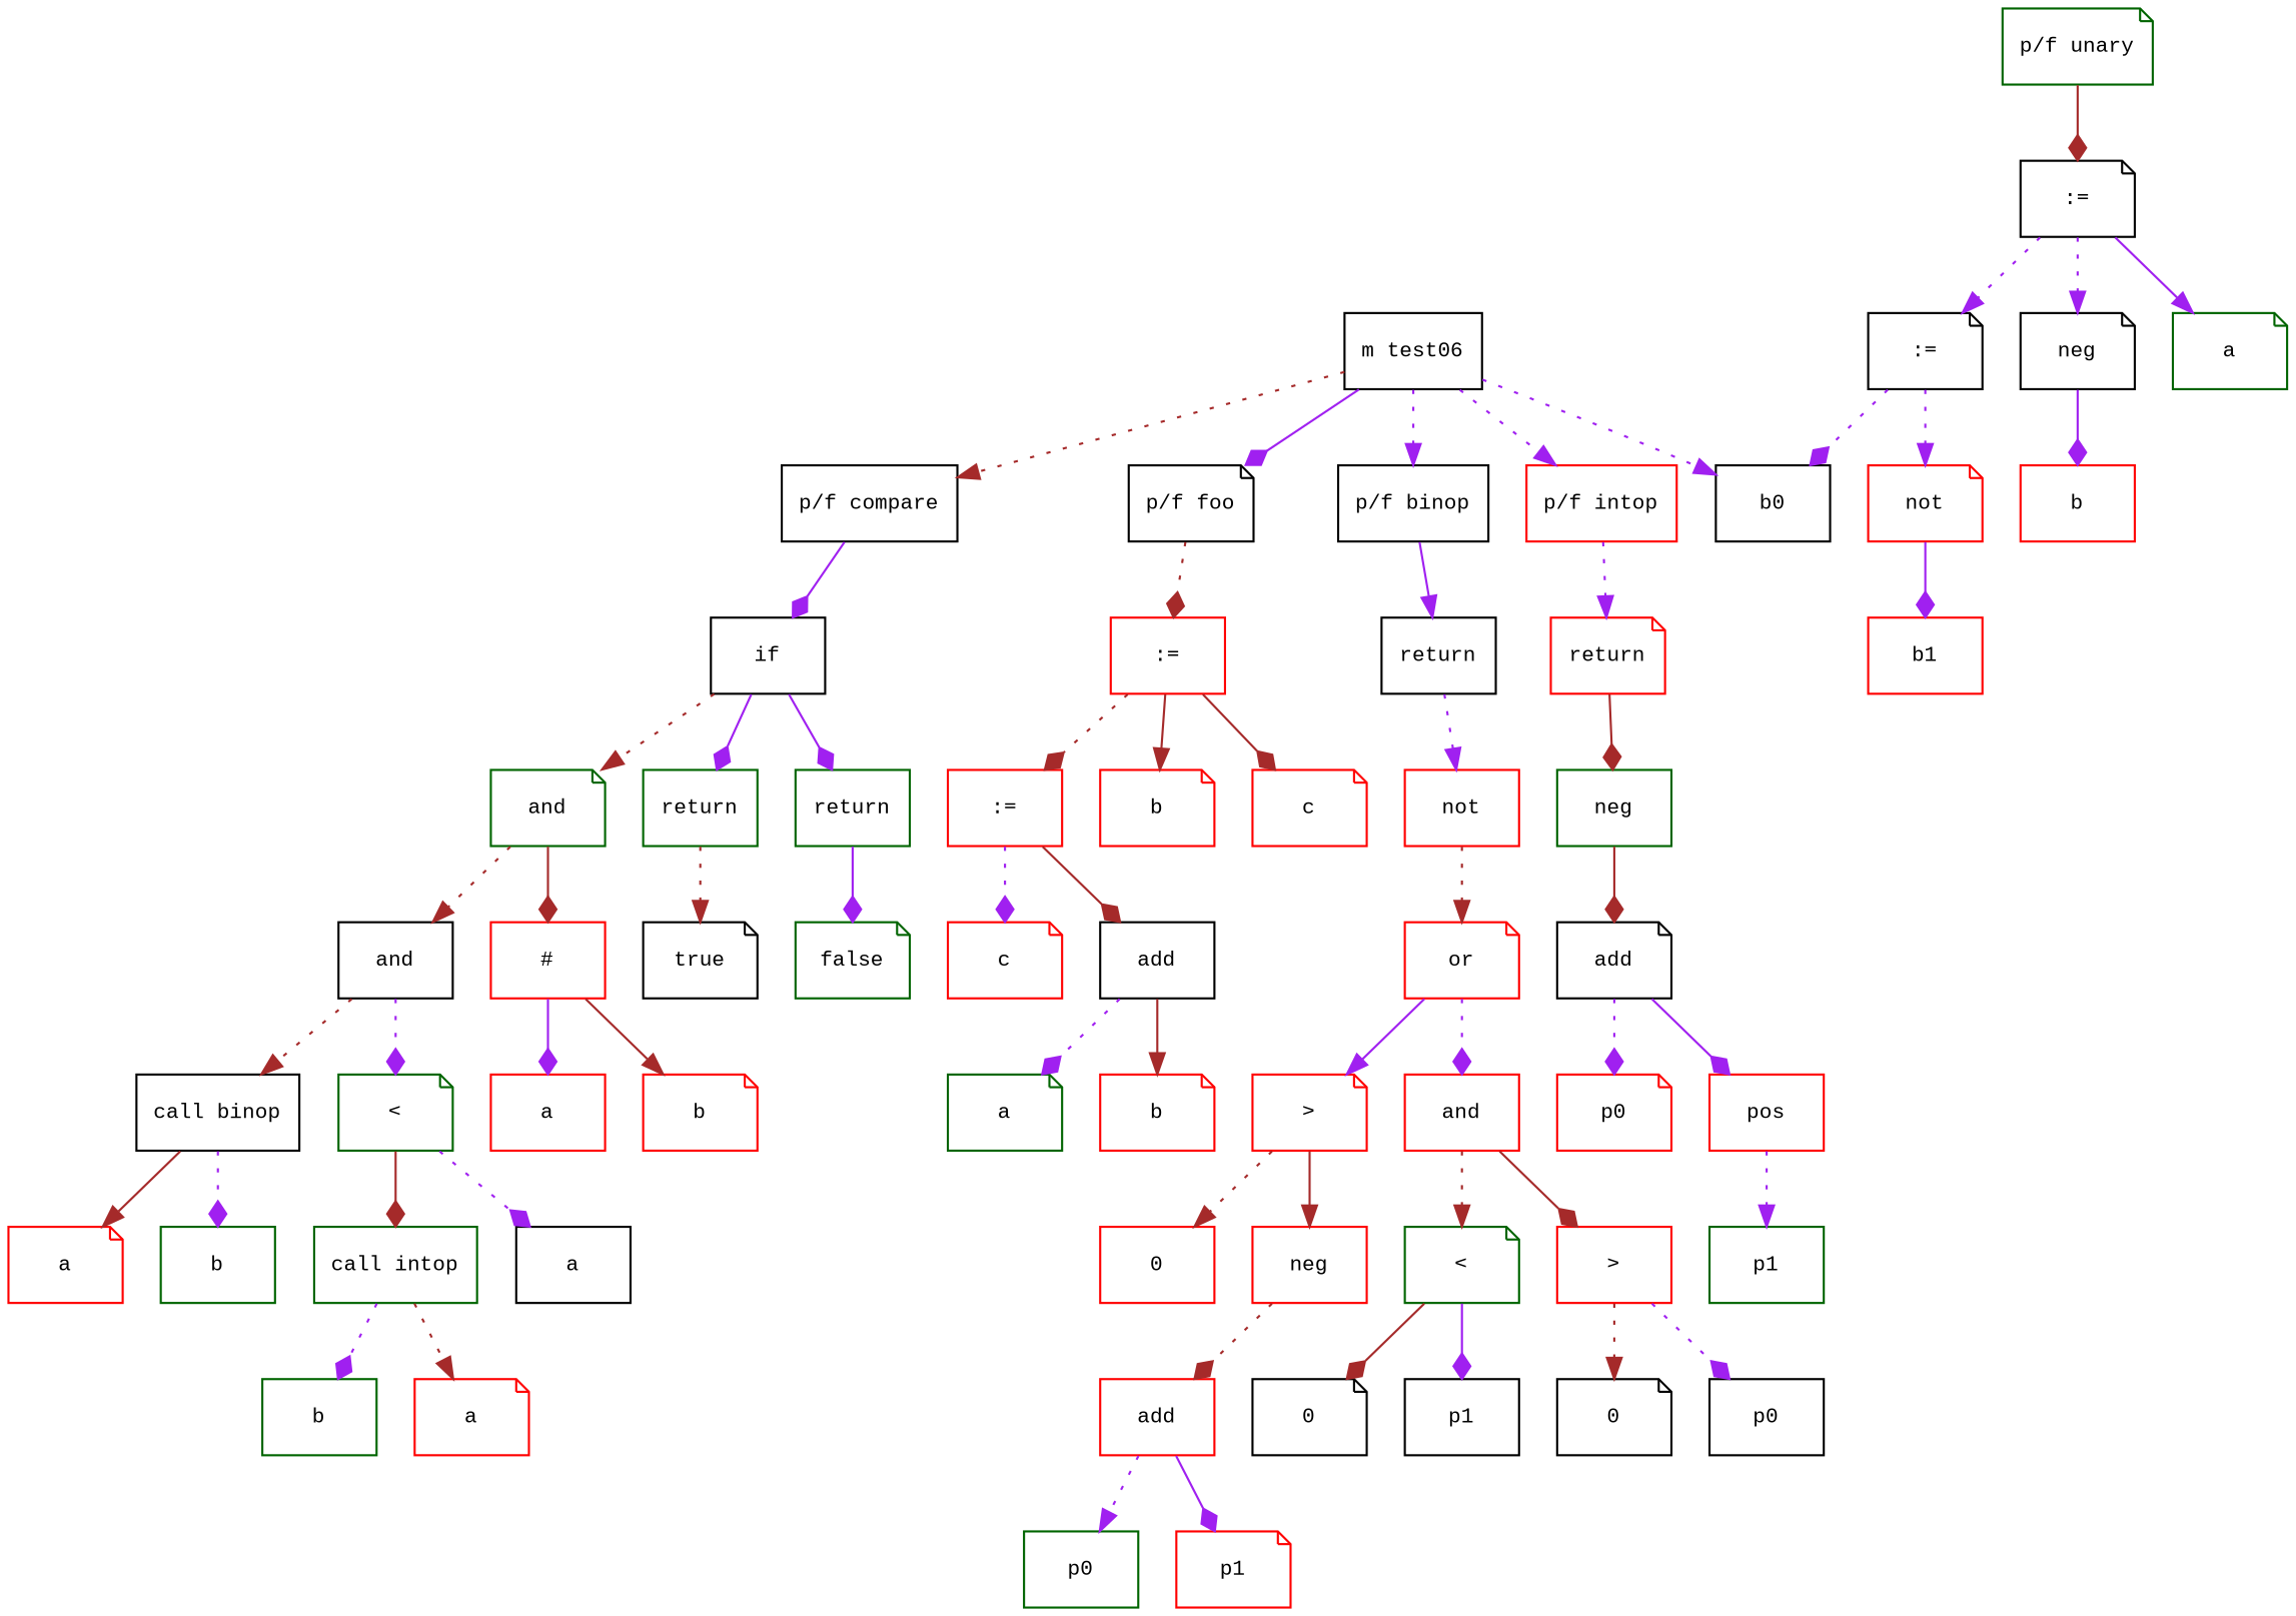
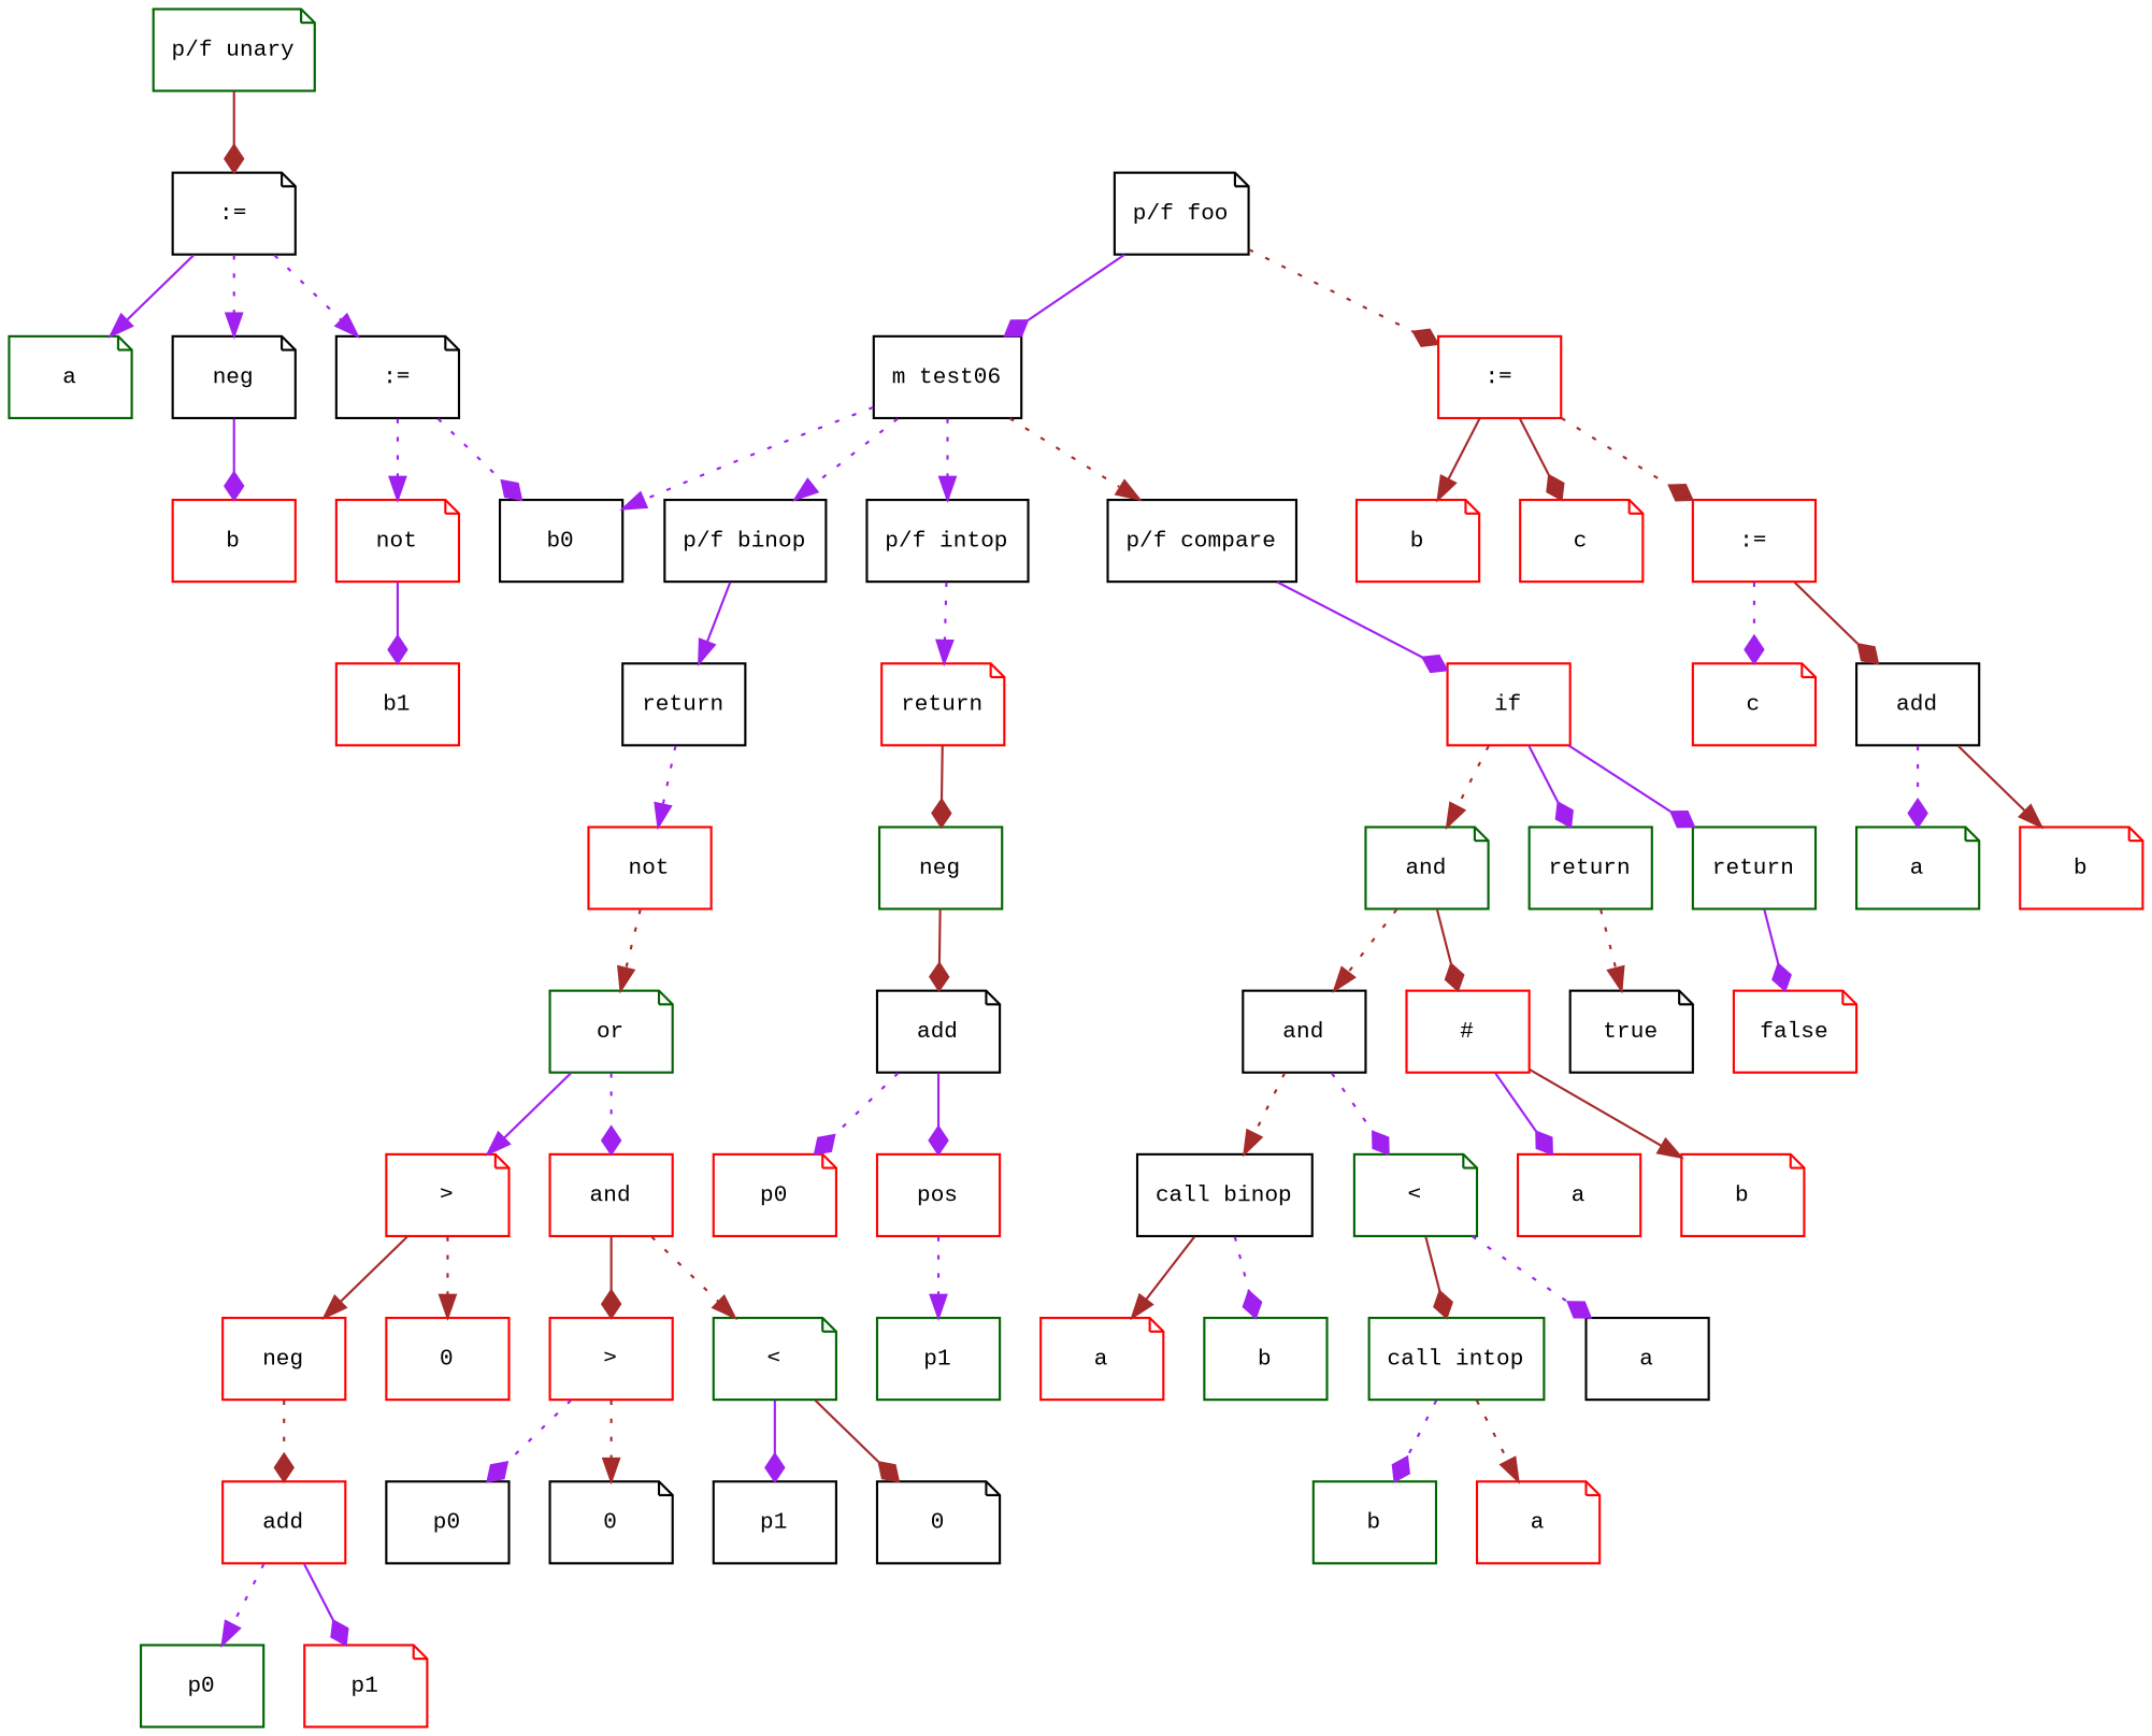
  digraph {
    fontname="Times New Roman"
    fontsize=10
    node [color=red fontname="Courier New" fontsize=10 shape=box]
    edge [arrowhead=diamond color=purple fontname="Times New Roman" fontsize=10 style=dotted]
    n1 [color=black label="m test06"]
    n2 [color=black label="p/f foo" shape=note]
    n3 [color=black label="p/f binop"]
-   n4 [label="p/f intop"]
+   n4 [color=black label="p/f intop"]
    n5 [color=black label="p/f compare"]
    n6 [color=black label=b0]
    n7 [label=":="]
    n8 [color=darkgreen label="p/f unary" shape=note]
    n9 [color=black label=":=" shape=note]
    n10 [color=black label=return]
    n11 [label=return shape=note]
-   n12 [color=black label=if]
+   n12 [label=if]
    n13 [label=b shape=note]
    n14 [label=c shape=note]
    n15 [label=":="]
    n16 [label=c shape=note]
    n17 [color=black label=add]
    n18 [color=darkgreen label=a shape=note]
    n19 [label=b shape=note]
    n20 [color=darkgreen label=a shape=note]
    n21 [color=black label=neg shape=note]
    n22 [color=black label=":=" shape=note]
    n23 [label=b]
    n24 [label=not shape=note]
    n25 [label=b1]
    n26 [label=not]
-   n27 [label=or shape=note]
+   n27 [color=darkgreen label=or shape=note]
    n28 [label=">" shape=note]
    n29 [label=and]
    n30 [label=neg]
    n31 [label=0]
    n32 [label=">"]
    n33 [color=darkgreen label="<" shape=note]
    n34 [label=add]
    n35 [color=darkgreen label=p0]
    n36 [label=p1 shape=note]
    n37 [color=black label=p0]
    n38 [color=black label=0 shape=note]
    n39 [color=black label=p1]
    n40 [color=black label=0 shape=note]
    n41 [color=darkgreen label=neg]
    n42 [color=black label=add shape=note]
    n43 [label=p0 shape=note]
    n44 [label=pos]
    n45 [color=darkgreen label=p1]
    n46 [color=darkgreen label=and shape=note]
    n47 [color=darkgreen label=return]
    n48 [color=darkgreen label=return]
    n49 [color=black label=and]
    n50 [label="#"]
    n51 [color=black label=true shape=note]
-   n52 [color=darkgreen label=false shape=note]
+   n52 [label=false shape=note]
    n53 [color=black label="call binop"]
    n54 [color=darkgreen label="<" shape=note]
    n55 [label=a]
    n56 [label=b shape=note]
    n57 [label=a shape=note]
    n58 [color=darkgreen label=b]
    n59 [color=darkgreen label="call intop"]
    n60 [color=black label=a]
    n61 [color=darkgreen label=b]
    n62 [label=a shape=note]
-   n1 -> n2 [style=solid]
+   n2 -> n1 [style=solid]
    n1 -> n3 [arrowhead=normal]
    n1 -> n4 [arrowhead=normal]
    n1 -> n5 [arrowhead=normal color=brown]
    n1 -> n6 [arrowhead=normal]
    n2 -> n7 [color=brown]
    n3 -> n10 [arrowhead=normal style=solid]
    n4 -> n11 [arrowhead=normal]
    n5 -> n12 [style=solid]
    n7 -> n13 [arrowhead=normal color=brown style=solid]
    n7 -> n14 [color=brown style=solid]
    n7 -> n15 [color=brown]
    n8 -> n9 [color=brown style=solid]
    n9 -> n20 [arrowhead=normal style=solid]
    n9 -> n21 [arrowhead=normal]
    n9 -> n22 [arrowhead=normal]
    n10 -> n26 [arrowhead=normal]
    n11 -> n41 [color=brown style=solid]
    n12 -> n46 [arrowhead=normal color=brown]
    n12 -> n47 [style=solid]
    n12 -> n48 [style=solid]
    n15 -> n16
    n15 -> n17 [color=brown style=solid]
    n17 -> n18
    n17 -> n19 [arrowhead=normal color=brown style=solid]
    n21 -> n23 [style=solid]
    n22 -> n6
    n22 -> n24 [arrowhead=normal]
    n24 -> n25 [style=solid]
    n26 -> n27 [arrowhead=normal color=brown]
    n27 -> n28 [arrowhead=normal style=solid]
    n27 -> n29
    n28 -> n30 [arrowhead=normal color=brown style=solid]
    n28 -> n31 [arrowhead=normal color=brown]
    n29 -> n32 [color=brown style=solid]
    n29 -> n33 [arrowhead=normal color=brown]
    n30 -> n34 [color=brown]
    n32 -> n37
    n32 -> n38 [arrowhead=normal color=brown]
    n33 -> n39 [style=solid]
    n33 -> n40 [color=brown style=solid]
    n34 -> n35 [arrowhead=normal]
    n34 -> n36 [style=solid]
    n41 -> n42 [color=brown style=solid]
    n42 -> n43
    n42 -> n44 [style=solid]
    n44 -> n45 [arrowhead=normal]
    n46 -> n49 [arrowhead=normal color=brown]
    n46 -> n50 [color=brown style=solid]
    n47 -> n51 [arrowhead=normal color=brown]
    n48 -> n52 [style=solid]
    n49 -> n53 [arrowhead=normal color=brown]
    n49 -> n54
    n50 -> n55 [style=solid]
    n50 -> n56 [arrowhead=normal color=brown style=solid]
    n53 -> n57 [arrowhead=normal color=brown style=solid]
    n53 -> n58
    n54 -> n59 [color=brown style=solid]
    n54 -> n60
    n59 -> n61
    n59 -> n62 [arrowhead=normal color=brown]
  }
